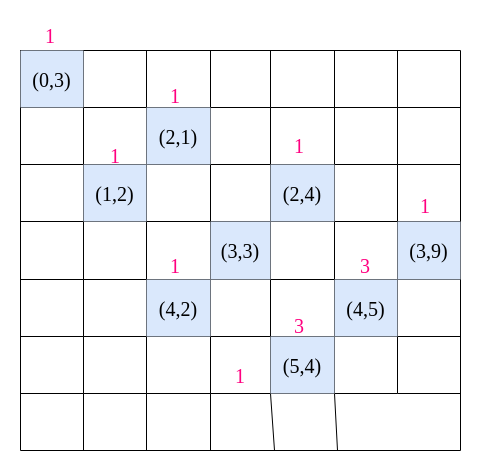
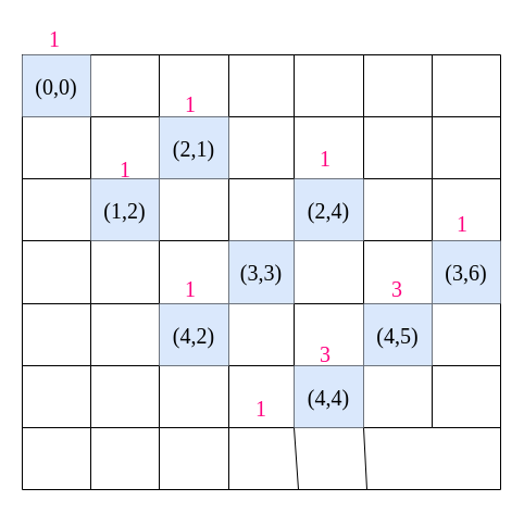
  <mxCell id="0" />
  <mxCell id="1" parent="0" />
  <mxCell id="2" value="" style="shape=table;html=1;whiteSpace=wrap;startSize=0;container=1;collapsible=0;childLayout=tableLayout;fontFamily=Times New Roman;fontSize=20;labelBackgroundColor=#FFFFFF;" vertex="1" parent="1"><mxGeometry x="20" y="50" width="440" height="400" as="geometry" /></mxCell>
  <mxCell id="3" style="shape=partialRectangle;html=1;whiteSpace=wrap;collapsible=0;dropTarget=0;pointerEvents=0;fillColor=none;top=0;left=0;bottom=0;right=0;points=[[0,0.5],[1,0.5]];portConstraint=eastwest;fontFamily=Times New Roman;fontSize=20;" vertex="1" parent="2"><mxGeometry width="440" height="57" as="geometry" /></mxCell>
- <mxCell id="4" value="(0,3)" style="shape=partialRectangle;html=1;whiteSpace=wrap;connectable=0;fillColor=#dae8fc;top=0;left=0;bottom=0;right=0;overflow=hidden;pointerEvents=1;fontFamily=Times New Roman;fontSize=20;strokeColor=#6c8ebf;" vertex="1" parent="3"><mxGeometry width="63" height="57" as="geometry"><mxRectangle width="63" height="57" as="alternateBounds" /></mxGeometry></mxCell>
+ <mxCell id="4" value="(0,0)" style="shape=partialRectangle;html=1;whiteSpace=wrap;connectable=0;fillColor=#dae8fc;top=0;left=0;bottom=0;right=0;overflow=hidden;pointerEvents=1;fontFamily=Times New Roman;fontSize=20;strokeColor=#6c8ebf;" vertex="1" parent="3"><mxGeometry width="63" height="57" as="geometry"><mxRectangle width="63" height="57" as="alternateBounds" /></mxGeometry></mxCell>
  <mxCell id="5" style="shape=partialRectangle;html=1;whiteSpace=wrap;connectable=0;fillColor=none;top=0;left=0;bottom=0;right=0;overflow=hidden;pointerEvents=1;fontFamily=Times New Roman;fontSize=20;" vertex="1" parent="3"><mxGeometry x="63" width="63" height="57" as="geometry"><mxRectangle width="63" height="57" as="alternateBounds" /></mxGeometry></mxCell>
  <mxCell id="6" style="shape=partialRectangle;html=1;whiteSpace=wrap;connectable=0;fillColor=none;top=0;left=0;bottom=0;right=0;overflow=hidden;pointerEvents=1;fontFamily=Times New Roman;fontSize=20;" vertex="1" parent="3"><mxGeometry x="126" width="64" height="57" as="geometry"><mxRectangle width="64" height="57" as="alternateBounds" /></mxGeometry></mxCell>
  <mxCell id="7" style="shape=partialRectangle;html=1;whiteSpace=wrap;connectable=0;fillColor=none;top=0;left=0;bottom=0;right=0;overflow=hidden;pointerEvents=1;fontFamily=Times New Roman;fontSize=20;" vertex="1" parent="3"><mxGeometry x="190" width="60" height="57" as="geometry"><mxRectangle width="60" height="57" as="alternateBounds" /></mxGeometry></mxCell>
  <mxCell id="8" style="shape=partialRectangle;html=1;whiteSpace=wrap;connectable=0;fillColor=none;top=0;left=0;bottom=0;right=0;overflow=hidden;pointerEvents=1;fontFamily=Times New Roman;fontSize=20;" vertex="1" parent="3"><mxGeometry x="250" width="64" height="57" as="geometry"><mxRectangle width="64" height="57" as="alternateBounds" /></mxGeometry></mxCell>
  <mxCell id="9" style="shape=partialRectangle;html=1;whiteSpace=wrap;connectable=0;fillColor=none;top=0;left=0;bottom=0;right=0;overflow=hidden;pointerEvents=1;fontFamily=Times New Roman;fontSize=20;" vertex="1" parent="3"><mxGeometry x="314" width="63" height="57" as="geometry"><mxRectangle width="63" height="57" as="alternateBounds" /></mxGeometry></mxCell>
  <mxCell id="10" style="shape=partialRectangle;html=1;whiteSpace=wrap;connectable=0;fillColor=none;top=0;left=0;bottom=0;right=0;overflow=hidden;pointerEvents=1;fontFamily=Times New Roman;fontSize=20;" vertex="1" parent="3"><mxGeometry x="377" width="63" height="57" as="geometry"><mxRectangle width="63" height="57" as="alternateBounds" /></mxGeometry></mxCell>
  <mxCell id="11" style="shape=partialRectangle;html=1;whiteSpace=wrap;collapsible=0;dropTarget=0;pointerEvents=0;fillColor=none;top=0;left=0;bottom=0;right=0;points=[[0,0.5],[1,0.5]];portConstraint=eastwest;fontFamily=Times New Roman;fontSize=20;" vertex="1" parent="2"><mxGeometry y="57" width="440" height="57" as="geometry" /></mxCell>
  <mxCell id="12" style="shape=partialRectangle;html=1;whiteSpace=wrap;connectable=0;fillColor=none;top=0;left=0;bottom=0;right=0;overflow=hidden;pointerEvents=1;fontFamily=Times New Roman;fontSize=20;" vertex="1" parent="11"><mxGeometry width="63" height="57" as="geometry"><mxRectangle width="63" height="57" as="alternateBounds" /></mxGeometry></mxCell>
  <mxCell id="13" style="shape=partialRectangle;html=1;whiteSpace=wrap;connectable=0;fillColor=none;top=0;left=0;bottom=0;right=0;overflow=hidden;pointerEvents=1;fontFamily=Times New Roman;fontSize=20;" vertex="1" parent="11"><mxGeometry x="63" width="63" height="57" as="geometry"><mxRectangle width="63" height="57" as="alternateBounds" /></mxGeometry></mxCell>
  <mxCell id="14" value="&lt;span style=&quot;color: rgb(0 , 0 , 0) ; font-size: 20px ; font-style: normal ; font-weight: 400 ; letter-spacing: normal ; text-align: center ; text-indent: 0px ; text-transform: none ; word-spacing: 0px ; display: inline ; float: none&quot;&gt;(2,1)&lt;/span&gt;" style="shape=partialRectangle;html=1;whiteSpace=wrap;connectable=0;fillColor=#dae8fc;top=0;left=0;bottom=0;right=0;overflow=hidden;pointerEvents=1;fontFamily=Times New Roman;fontSize=20;strokeColor=#6c8ebf;" vertex="1" parent="11"><mxGeometry x="126" width="64" height="57" as="geometry"><mxRectangle width="64" height="57" as="alternateBounds" /></mxGeometry></mxCell>
  <mxCell id="15" style="shape=partialRectangle;html=1;whiteSpace=wrap;connectable=0;fillColor=none;top=0;left=0;bottom=0;right=0;overflow=hidden;pointerEvents=1;fontFamily=Times New Roman;fontSize=20;" vertex="1" parent="11"><mxGeometry x="190" width="60" height="57" as="geometry"><mxRectangle width="60" height="57" as="alternateBounds" /></mxGeometry></mxCell>
  <mxCell id="16" style="shape=partialRectangle;html=1;whiteSpace=wrap;connectable=0;fillColor=none;top=0;left=0;bottom=0;right=0;overflow=hidden;pointerEvents=1;fontFamily=Times New Roman;fontSize=20;" vertex="1" parent="11"><mxGeometry x="250" width="64" height="57" as="geometry"><mxRectangle width="64" height="57" as="alternateBounds" /></mxGeometry></mxCell>
  <mxCell id="17" style="shape=partialRectangle;html=1;whiteSpace=wrap;connectable=0;fillColor=none;top=0;left=0;bottom=0;right=0;overflow=hidden;pointerEvents=1;fontFamily=Times New Roman;fontSize=20;" vertex="1" parent="11"><mxGeometry x="314" width="63" height="57" as="geometry"><mxRectangle width="63" height="57" as="alternateBounds" /></mxGeometry></mxCell>
  <mxCell id="18" style="shape=partialRectangle;html=1;whiteSpace=wrap;connectable=0;fillColor=none;top=0;left=0;bottom=0;right=0;overflow=hidden;pointerEvents=1;fontFamily=Times New Roman;fontSize=20;" vertex="1" parent="11"><mxGeometry x="377" width="63" height="57" as="geometry"><mxRectangle width="63" height="57" as="alternateBounds" /></mxGeometry></mxCell>
  <mxCell id="19" value="" style="shape=partialRectangle;html=1;whiteSpace=wrap;collapsible=0;dropTarget=0;pointerEvents=0;fillColor=none;top=0;left=0;bottom=0;right=0;points=[[0,0.5],[1,0.5]];portConstraint=eastwest;fontFamily=Times New Roman;fontSize=20;" vertex="1" parent="2"><mxGeometry y="114" width="440" height="57" as="geometry" /></mxCell>
  <mxCell id="20" style="shape=partialRectangle;html=1;whiteSpace=wrap;connectable=0;fillColor=none;top=0;left=0;bottom=0;right=0;overflow=hidden;pointerEvents=1;fontFamily=Times New Roman;fontSize=20;" vertex="1" parent="19"><mxGeometry width="63" height="57" as="geometry"><mxRectangle width="63" height="57" as="alternateBounds" /></mxGeometry></mxCell>
  <mxCell id="21" value="&lt;span style=&quot;font-size: 20px;&quot;&gt;(1,2)&lt;/span&gt;" style="shape=partialRectangle;html=1;whiteSpace=wrap;connectable=0;fillColor=#dae8fc;top=0;left=0;bottom=0;right=0;overflow=hidden;pointerEvents=1;fontFamily=Times New Roman;fontSize=20;strokeColor=#6c8ebf;" vertex="1" parent="19"><mxGeometry x="63" width="63" height="57" as="geometry"><mxRectangle width="63" height="57" as="alternateBounds" /></mxGeometry></mxCell>
  <mxCell id="22" value="" style="shape=partialRectangle;html=1;whiteSpace=wrap;connectable=0;fillColor=none;top=0;left=0;bottom=0;right=0;overflow=hidden;pointerEvents=1;fontFamily=Times New Roman;fontSize=20;" vertex="1" parent="19"><mxGeometry x="126" width="64" height="57" as="geometry"><mxRectangle width="64" height="57" as="alternateBounds" /></mxGeometry></mxCell>
  <mxCell id="23" value="" style="shape=partialRectangle;html=1;whiteSpace=wrap;connectable=0;fillColor=none;top=0;left=0;bottom=0;right=0;overflow=hidden;pointerEvents=1;fontFamily=Times New Roman;fontSize=20;" vertex="1" parent="19"><mxGeometry x="190" width="60" height="57" as="geometry"><mxRectangle width="60" height="57" as="alternateBounds" /></mxGeometry></mxCell>
  <mxCell id="24" value="&lt;span style=&quot;color: rgb(0, 0, 0); font-size: 20px; font-style: normal; font-weight: 400; letter-spacing: normal; text-align: center; text-indent: 0px; text-transform: none; word-spacing: 0px; display: inline; float: none;&quot;&gt;(2,4)&lt;/span&gt;" style="shape=partialRectangle;html=1;whiteSpace=wrap;connectable=0;fillColor=#dae8fc;top=0;left=0;bottom=0;right=0;overflow=hidden;pointerEvents=1;fontFamily=Times New Roman;fontSize=20;strokeColor=#6c8ebf;labelBackgroundColor=none;" vertex="1" parent="19"><mxGeometry x="250" width="64" height="57" as="geometry"><mxRectangle width="64" height="57" as="alternateBounds" /></mxGeometry></mxCell>
  <mxCell id="25" style="shape=partialRectangle;html=1;whiteSpace=wrap;connectable=0;fillColor=none;top=0;left=0;bottom=0;right=0;overflow=hidden;pointerEvents=1;fontFamily=Times New Roman;fontSize=20;" vertex="1" parent="19"><mxGeometry x="314" width="63" height="57" as="geometry"><mxRectangle width="63" height="57" as="alternateBounds" /></mxGeometry></mxCell>
  <mxCell id="26" style="shape=partialRectangle;html=1;whiteSpace=wrap;connectable=0;fillColor=none;top=0;left=0;bottom=0;right=0;overflow=hidden;pointerEvents=1;fontFamily=Times New Roman;fontSize=20;" vertex="1" parent="19"><mxGeometry x="377" width="63" height="57" as="geometry"><mxRectangle width="63" height="57" as="alternateBounds" /></mxGeometry></mxCell>
  <mxCell id="27" value="" style="shape=partialRectangle;html=1;whiteSpace=wrap;collapsible=0;dropTarget=0;pointerEvents=0;fillColor=none;top=0;left=0;bottom=0;right=0;points=[[0,0.5],[1,0.5]];portConstraint=eastwest;fontFamily=Times New Roman;fontSize=20;" vertex="1" parent="2"><mxGeometry y="171" width="440" height="58" as="geometry" /></mxCell>
  <mxCell id="28" style="shape=partialRectangle;html=1;whiteSpace=wrap;connectable=0;fillColor=none;top=0;left=0;bottom=0;right=0;overflow=hidden;pointerEvents=1;fontFamily=Times New Roman;fontSize=20;" vertex="1" parent="27"><mxGeometry width="63" height="58" as="geometry"><mxRectangle width="63" height="58" as="alternateBounds" /></mxGeometry></mxCell>
  <mxCell id="29" style="shape=partialRectangle;html=1;whiteSpace=wrap;connectable=0;fillColor=none;top=0;left=0;bottom=0;right=0;overflow=hidden;pointerEvents=1;fontFamily=Times New Roman;fontSize=20;" vertex="1" parent="27"><mxGeometry x="63" width="63" height="58" as="geometry"><mxRectangle width="63" height="58" as="alternateBounds" /></mxGeometry></mxCell>
  <mxCell id="30" value="" style="shape=partialRectangle;html=1;whiteSpace=wrap;connectable=0;fillColor=none;top=0;left=0;bottom=0;right=0;overflow=hidden;pointerEvents=1;fontFamily=Times New Roman;fontSize=20;" vertex="1" parent="27"><mxGeometry x="126" width="64" height="58" as="geometry"><mxRectangle width="64" height="58" as="alternateBounds" /></mxGeometry></mxCell>
  <mxCell id="31" value="&lt;span style=&quot;color: rgb(0, 0, 0); font-size: 20px; font-style: normal; font-weight: 400; letter-spacing: normal; text-align: center; text-indent: 0px; text-transform: none; word-spacing: 0px; display: inline; float: none;&quot;&gt;(3,3)&lt;/span&gt;" style="shape=partialRectangle;html=1;whiteSpace=wrap;connectable=0;fillColor=#dae8fc;top=0;left=0;bottom=0;right=0;overflow=hidden;pointerEvents=1;fontFamily=Times New Roman;fontSize=20;strokeColor=#6c8ebf;labelBackgroundColor=none;" vertex="1" parent="27"><mxGeometry x="190" width="60" height="58" as="geometry"><mxRectangle width="60" height="58" as="alternateBounds" /></mxGeometry></mxCell>
  <mxCell id="32" style="shape=partialRectangle;html=1;whiteSpace=wrap;connectable=0;fillColor=none;top=0;left=0;bottom=0;right=0;overflow=hidden;pointerEvents=1;fontFamily=Times New Roman;fontSize=20;" vertex="1" parent="27"><mxGeometry x="250" width="64" height="58" as="geometry"><mxRectangle width="64" height="58" as="alternateBounds" /></mxGeometry></mxCell>
  <mxCell id="33" style="shape=partialRectangle;html=1;whiteSpace=wrap;connectable=0;fillColor=none;top=0;left=0;bottom=0;right=0;overflow=hidden;pointerEvents=1;fontFamily=Times New Roman;fontSize=20;" vertex="1" parent="27"><mxGeometry x="314" width="63" height="58" as="geometry"><mxRectangle width="63" height="58" as="alternateBounds" /></mxGeometry></mxCell>
- <mxCell id="34" value="&lt;span style=&quot;font-size: 20px;&quot;&gt;(3,9)&lt;/span&gt;" style="shape=partialRectangle;html=1;whiteSpace=wrap;connectable=0;fillColor=#dae8fc;top=0;left=0;bottom=0;right=0;overflow=hidden;pointerEvents=1;fontFamily=Times New Roman;fontSize=20;strokeColor=#6c8ebf;" vertex="1" parent="27"><mxGeometry x="377" width="63" height="58" as="geometry"><mxRectangle width="63" height="58" as="alternateBounds" /></mxGeometry></mxCell>
+ <mxCell id="34" value="&lt;span style=&quot;font-size: 20px;&quot;&gt;(3,6)&lt;/span&gt;" style="shape=partialRectangle;html=1;whiteSpace=wrap;connectable=0;fillColor=#dae8fc;top=0;left=0;bottom=0;right=0;overflow=hidden;pointerEvents=1;fontFamily=Times New Roman;fontSize=20;strokeColor=#6c8ebf;" vertex="1" parent="27"><mxGeometry x="377" width="63" height="58" as="geometry"><mxRectangle width="63" height="58" as="alternateBounds" /></mxGeometry></mxCell>
  <mxCell id="35" value="" style="shape=partialRectangle;html=1;whiteSpace=wrap;collapsible=0;dropTarget=0;pointerEvents=0;fillColor=none;top=0;left=0;bottom=0;right=0;points=[[0,0.5],[1,0.5]];portConstraint=eastwest;fontFamily=Times New Roman;fontSize=20;" vertex="1" parent="2"><mxGeometry y="229" width="440" height="57" as="geometry" /></mxCell>
  <mxCell id="36" style="shape=partialRectangle;html=1;whiteSpace=wrap;connectable=0;fillColor=none;top=0;left=0;bottom=0;right=0;overflow=hidden;pointerEvents=1;fontFamily=Times New Roman;fontSize=20;" vertex="1" parent="35"><mxGeometry width="63" height="57" as="geometry"><mxRectangle width="63" height="57" as="alternateBounds" /></mxGeometry></mxCell>
  <mxCell id="37" style="shape=partialRectangle;html=1;whiteSpace=wrap;connectable=0;fillColor=none;top=0;left=0;bottom=0;right=0;overflow=hidden;pointerEvents=1;fontFamily=Times New Roman;fontSize=20;" vertex="1" parent="35"><mxGeometry x="63" width="63" height="57" as="geometry"><mxRectangle width="63" height="57" as="alternateBounds" /></mxGeometry></mxCell>
  <mxCell id="38" value="&lt;span style=&quot;color: rgb(0 , 0 , 0) ; font-size: 20px ; font-style: normal ; font-weight: 400 ; letter-spacing: normal ; text-align: center ; text-indent: 0px ; text-transform: none ; word-spacing: 0px ; display: inline ; float: none&quot;&gt;(4,2)&lt;/span&gt;" style="shape=partialRectangle;html=1;whiteSpace=wrap;connectable=0;fillColor=#dae8fc;top=0;left=0;bottom=0;right=0;overflow=hidden;pointerEvents=1;fontFamily=Times New Roman;fontSize=20;strokeColor=#6c8ebf;" vertex="1" parent="35"><mxGeometry x="126" width="64" height="57" as="geometry"><mxRectangle width="64" height="57" as="alternateBounds" /></mxGeometry></mxCell>
  <mxCell id="39" value="" style="shape=partialRectangle;html=1;whiteSpace=wrap;connectable=0;fillColor=none;top=0;left=0;bottom=0;right=0;overflow=hidden;pointerEvents=1;fontFamily=Times New Roman;fontSize=20;" vertex="1" parent="35"><mxGeometry x="190" width="60" height="57" as="geometry"><mxRectangle width="60" height="57" as="alternateBounds" /></mxGeometry></mxCell>
  <mxCell id="40" style="shape=partialRectangle;html=1;whiteSpace=wrap;connectable=0;fillColor=none;top=0;left=0;bottom=0;right=0;overflow=hidden;pointerEvents=1;fontFamily=Times New Roman;fontSize=20;" vertex="1" parent="35"><mxGeometry x="250" width="64" height="57" as="geometry"><mxRectangle width="64" height="57" as="alternateBounds" /></mxGeometry></mxCell>
  <mxCell id="41" value="&lt;span style=&quot;color: rgb(0, 0, 0); font-size: 20px; font-style: normal; font-weight: 400; letter-spacing: normal; text-align: center; text-indent: 0px; text-transform: none; word-spacing: 0px; display: inline; float: none;&quot;&gt;(4,5)&lt;/span&gt;" style="shape=partialRectangle;html=1;whiteSpace=wrap;connectable=0;fillColor=#dae8fc;top=0;left=0;bottom=0;right=0;overflow=hidden;pointerEvents=1;fontFamily=Times New Roman;fontSize=20;strokeColor=#6c8ebf;labelBackgroundColor=none;" vertex="1" parent="35"><mxGeometry x="314" width="63" height="57" as="geometry"><mxRectangle width="63" height="57" as="alternateBounds" /></mxGeometry></mxCell>
  <mxCell id="42" style="shape=partialRectangle;html=1;whiteSpace=wrap;connectable=0;fillColor=none;top=0;left=0;bottom=0;right=0;overflow=hidden;pointerEvents=1;fontFamily=Times New Roman;fontSize=20;" vertex="1" parent="35"><mxGeometry x="377" width="63" height="57" as="geometry"><mxRectangle width="63" height="57" as="alternateBounds" /></mxGeometry></mxCell>
  <mxCell id="43" style="shape=partialRectangle;html=1;whiteSpace=wrap;collapsible=0;dropTarget=0;pointerEvents=0;fillColor=none;top=0;left=0;bottom=0;right=0;points=[[0,0.5],[1,0.5]];portConstraint=eastwest;fontFamily=Times New Roman;fontSize=20;" vertex="1" parent="2"><mxGeometry y="286" width="440" height="57" as="geometry" /></mxCell>
  <mxCell id="44" style="shape=partialRectangle;html=1;whiteSpace=wrap;connectable=0;fillColor=none;top=0;left=0;bottom=0;right=0;overflow=hidden;pointerEvents=1;fontFamily=Times New Roman;fontSize=20;" vertex="1" parent="43"><mxGeometry width="63" height="57" as="geometry"><mxRectangle width="63" height="57" as="alternateBounds" /></mxGeometry></mxCell>
  <mxCell id="45" style="shape=partialRectangle;html=1;whiteSpace=wrap;connectable=0;fillColor=none;top=0;left=0;bottom=0;right=0;overflow=hidden;pointerEvents=1;fontFamily=Times New Roman;fontSize=20;" vertex="1" parent="43"><mxGeometry x="63" width="63" height="57" as="geometry"><mxRectangle width="63" height="57" as="alternateBounds" /></mxGeometry></mxCell>
  <mxCell id="46" style="shape=partialRectangle;html=1;whiteSpace=wrap;connectable=0;fillColor=none;top=0;left=0;bottom=0;right=0;overflow=hidden;pointerEvents=1;fontFamily=Times New Roman;fontSize=20;" vertex="1" parent="43"><mxGeometry x="126" width="64" height="57" as="geometry"><mxRectangle width="64" height="57" as="alternateBounds" /></mxGeometry></mxCell>
  <mxCell id="47" style="shape=partialRectangle;html=1;whiteSpace=wrap;connectable=0;fillColor=none;top=0;left=0;bottom=0;right=0;overflow=hidden;pointerEvents=1;fontFamily=Times New Roman;fontSize=20;" vertex="1" parent="43"><mxGeometry x="190" width="60" height="57" as="geometry"><mxRectangle width="60" height="57" as="alternateBounds" /></mxGeometry></mxCell>
- <mxCell id="48" value="&lt;span style=&quot;color: rgb(0, 0, 0); font-size: 20px; font-style: normal; font-weight: 400; letter-spacing: normal; text-align: center; text-indent: 0px; text-transform: none; word-spacing: 0px; display: inline; float: none;&quot;&gt;(5,4)&lt;/span&gt;" style="shape=partialRectangle;html=1;whiteSpace=wrap;connectable=0;fillColor=#dae8fc;top=0;left=0;bottom=0;right=0;overflow=hidden;pointerEvents=1;fontFamily=Times New Roman;fontSize=20;strokeColor=#6c8ebf;labelBackgroundColor=none;" vertex="1" parent="43"><mxGeometry x="250" width="64" height="57" as="geometry"><mxRectangle width="64" height="57" as="alternateBounds" /></mxGeometry></mxCell>
+ <mxCell id="48" value="&lt;span style=&quot;color: rgb(0, 0, 0); font-size: 20px; font-style: normal; font-weight: 400; letter-spacing: normal; text-align: center; text-indent: 0px; text-transform: none; word-spacing: 0px; display: inline; float: none;&quot;&gt;(4,4)&lt;/span&gt;" style="shape=partialRectangle;html=1;whiteSpace=wrap;connectable=0;fillColor=#dae8fc;top=0;left=0;bottom=0;right=0;overflow=hidden;pointerEvents=1;fontFamily=Times New Roman;fontSize=20;strokeColor=#6c8ebf;labelBackgroundColor=none;" vertex="1" parent="43"><mxGeometry x="250" width="64" height="57" as="geometry"><mxRectangle width="64" height="57" as="alternateBounds" /></mxGeometry></mxCell>
  <mxCell id="49" style="shape=partialRectangle;html=1;whiteSpace=wrap;connectable=0;fillColor=none;top=0;left=0;bottom=0;right=0;overflow=hidden;pointerEvents=1;fontFamily=Times New Roman;fontSize=20;" vertex="1" parent="43"><mxGeometry x="314" width="63" height="57" as="geometry"><mxRectangle width="63" height="57" as="alternateBounds" /></mxGeometry></mxCell>
  <mxCell id="50" style="shape=partialRectangle;html=1;whiteSpace=wrap;connectable=0;fillColor=none;top=0;left=0;bottom=0;right=0;overflow=hidden;pointerEvents=1;fontFamily=Times New Roman;fontSize=20;" vertex="1" parent="43"><mxGeometry x="377" width="63" height="57" as="geometry"><mxRectangle width="63" height="57" as="alternateBounds" /></mxGeometry></mxCell>
  <mxCell id="51" style="shape=partialRectangle;html=1;whiteSpace=wrap;collapsible=0;dropTarget=0;pointerEvents=0;fillColor=none;top=0;left=0;bottom=0;right=0;points=[[0,0.5],[1,0.5]];portConstraint=eastwest;fontFamily=Times New Roman;fontSize=20;" vertex="1" parent="2"><mxGeometry y="343" width="440" height="57" as="geometry" /></mxCell>
  <mxCell id="52" style="shape=partialRectangle;html=1;whiteSpace=wrap;connectable=0;fillColor=none;top=0;left=0;bottom=0;right=0;overflow=hidden;pointerEvents=1;fontFamily=Times New Roman;fontSize=20;" vertex="1" parent="51"><mxGeometry width="63" height="57" as="geometry"><mxRectangle width="63" height="57" as="alternateBounds" /></mxGeometry></mxCell>
  <mxCell id="53" style="shape=partialRectangle;html=1;whiteSpace=wrap;connectable=0;fillColor=none;top=0;left=0;bottom=0;right=0;overflow=hidden;pointerEvents=1;fontFamily=Times New Roman;fontSize=20;" vertex="1" parent="51"><mxGeometry x="63" width="63" height="57" as="geometry"><mxRectangle width="63" height="57" as="alternateBounds" /></mxGeometry></mxCell>
  <mxCell id="54" style="shape=partialRectangle;html=1;whiteSpace=wrap;connectable=0;fillColor=none;top=0;left=0;bottom=0;right=0;overflow=hidden;pointerEvents=1;fontFamily=Times New Roman;fontSize=20;" vertex="1" parent="51"><mxGeometry x="126" width="64" height="57" as="geometry"><mxRectangle width="64" height="57" as="alternateBounds" /></mxGeometry></mxCell>
  <mxCell id="55" style="shape=partialRectangle;html=1;whiteSpace=wrap;connectable=0;fillColor=none;top=0;left=0;bottom=0;right=0;overflow=hidden;pointerEvents=1;fontFamily=Times New Roman;fontSize=20;" vertex="1" parent="51"><mxGeometry x="250" width="64" height="57" as="geometry"><mxRectangle width="64" height="57" as="alternateBounds" /></mxGeometry></mxCell>
  <mxCell id="56" style="shape=partialRectangle;html=1;whiteSpace=wrap;connectable=0;fillColor=none;top=0;left=0;bottom=0;right=0;overflow=hidden;pointerEvents=1;fontFamily=Times New Roman;fontSize=20;" vertex="1" parent="51"><mxGeometry x="314" width="63" height="57" as="geometry"><mxRectangle width="63" height="57" as="alternateBounds" /></mxGeometry></mxCell>
  <mxCell id="57" style="shape=partialRectangle;html=1;whiteSpace=wrap;connectable=0;fillColor=none;top=0;left=0;bottom=0;right=0;overflow=hidden;pointerEvents=1;fontFamily=Times New Roman;fontSize=20;" vertex="1" parent="51"><mxGeometry x="377" width="63" height="57" as="geometry"><mxRectangle width="63" height="57" as="alternateBounds" /></mxGeometry></mxCell>
  <mxCell id="58" value="1" style="text;html=1;strokeColor=none;fillColor=none;align=center;verticalAlign=middle;whiteSpace=wrap;rounded=0;labelBackgroundColor=none;fontFamily=メイリオ;fontSize=20;fontSource=https%3A%2F%2Ffonts.googleapis.com%2Fcss%3Ffamily%3D%25E3%2583%25A1%25E3%2582%25A4%25E3%2583%25AA%25E3%2582%25AA;fontColor=#FF0080;" vertex="1" parent="1"><mxGeometry x="20" y="20" width="60" height="30" as="geometry" /></mxCell>
  <mxCell id="59" value="1" style="text;html=1;strokeColor=none;fillColor=none;align=center;verticalAlign=middle;whiteSpace=wrap;rounded=0;labelBackgroundColor=none;fontFamily=メイリオ;fontSize=20;fontSource=https%3A%2F%2Ffonts.googleapis.com%2Fcss%3Ffamily%3D%25E3%2583%25A1%25E3%2582%25A4%25E3%2583%25AA%25E3%2582%25AA;fontColor=#FF0080;" vertex="1" parent="1"><mxGeometry x="80" y="140" width="70" height="30" as="geometry" /></mxCell>
  <mxCell id="60" value="1" style="text;html=1;strokeColor=none;fillColor=none;align=center;verticalAlign=middle;whiteSpace=wrap;rounded=0;labelBackgroundColor=none;fontFamily=メイリオ;fontSize=20;fontSource=https%3A%2F%2Ffonts.googleapis.com%2Fcss%3Ffamily%3D%25E3%2583%25A1%25E3%2582%25A4%25E3%2583%25AA%25E3%2582%25AA;fontColor=#FF0080;" vertex="1" parent="1"><mxGeometry x="140" y="80" width="70" height="30" as="geometry" /></mxCell>
  <mxCell id="61" value="1" style="text;html=1;strokeColor=none;fillColor=none;align=center;verticalAlign=middle;whiteSpace=wrap;rounded=0;labelBackgroundColor=none;fontFamily=メイリオ;fontSize=20;fontSource=https%3A%2F%2Ffonts.googleapis.com%2Fcss%3Ffamily%3D%25E3%2583%25A1%25E3%2582%25A4%25E3%2583%25AA%25E3%2582%25AA;fontColor=#FF0080;" vertex="1" parent="1"><mxGeometry x="140" y="250" width="70" height="30" as="geometry" /></mxCell>
  <mxCell id="62" value="1" style="text;html=1;strokeColor=none;fillColor=none;align=center;verticalAlign=middle;whiteSpace=wrap;rounded=0;labelBackgroundColor=none;fontFamily=メイリオ;fontSize=20;fontSource=https%3A%2F%2Ffonts.googleapis.com%2Fcss%3Ffamily%3D%25E3%2583%25A1%25E3%2582%25A4%25E3%2583%25AA%25E3%2582%25AA;fontColor=#FF0080;" vertex="1" parent="1"><mxGeometry x="264" y="130" width="70" height="30" as="geometry" /></mxCell>
  <mxCell id="63" value="1" style="text;html=1;strokeColor=none;fillColor=none;align=center;verticalAlign=middle;whiteSpace=wrap;rounded=0;labelBackgroundColor=none;fontFamily=メイリオ;fontSize=20;fontSource=https%3A%2F%2Ffonts.googleapis.com%2Fcss%3Ffamily%3D%25E3%2583%25A1%25E3%2582%25A4%25E3%2583%25AA%25E3%2582%25AA;fontColor=#FF0080;" vertex="1" parent="1"><mxGeometry x="205" y="360" width="70" height="30" as="geometry" /></mxCell>
  <mxCell id="64" value="3" style="text;html=1;strokeColor=none;fillColor=none;align=center;verticalAlign=middle;whiteSpace=wrap;rounded=0;labelBackgroundColor=none;fontFamily=メイリオ;fontSize=20;fontSource=https%3A%2F%2Ffonts.googleapis.com%2Fcss%3Ffamily%3D%25E3%2583%25A1%25E3%2582%25A4%25E3%2583%25AA%25E3%2582%25AA;fontColor=#FF0080;" vertex="1" parent="1"><mxGeometry x="264" y="309.5" width="70" height="30" as="geometry" /></mxCell>
  <mxCell id="65" value="3" style="text;html=1;strokeColor=none;fillColor=none;align=center;verticalAlign=middle;whiteSpace=wrap;rounded=0;labelBackgroundColor=none;fontFamily=メイリオ;fontSize=20;fontSource=https%3A%2F%2Ffonts.googleapis.com%2Fcss%3Ffamily%3D%25E3%2583%25A1%25E3%2582%25A4%25E3%2583%25AA%25E3%2582%25AA;fontColor=#FF0080;" vertex="1" parent="1"><mxGeometry x="330" y="250" width="70" height="30" as="geometry" /></mxCell>
  <mxCell id="66" value="1" style="text;html=1;strokeColor=none;fillColor=none;align=center;verticalAlign=middle;whiteSpace=wrap;rounded=0;labelBackgroundColor=none;fontFamily=メイリオ;fontSize=20;fontSource=https%3A%2F%2Ffonts.googleapis.com%2Fcss%3Ffamily%3D%25E3%2583%25A1%25E3%2582%25A4%25E3%2583%25AA%25E3%2582%25AA;fontColor=#FF0080;" vertex="1" parent="1"><mxGeometry x="390" y="190" width="70" height="30" as="geometry" /></mxCell>
